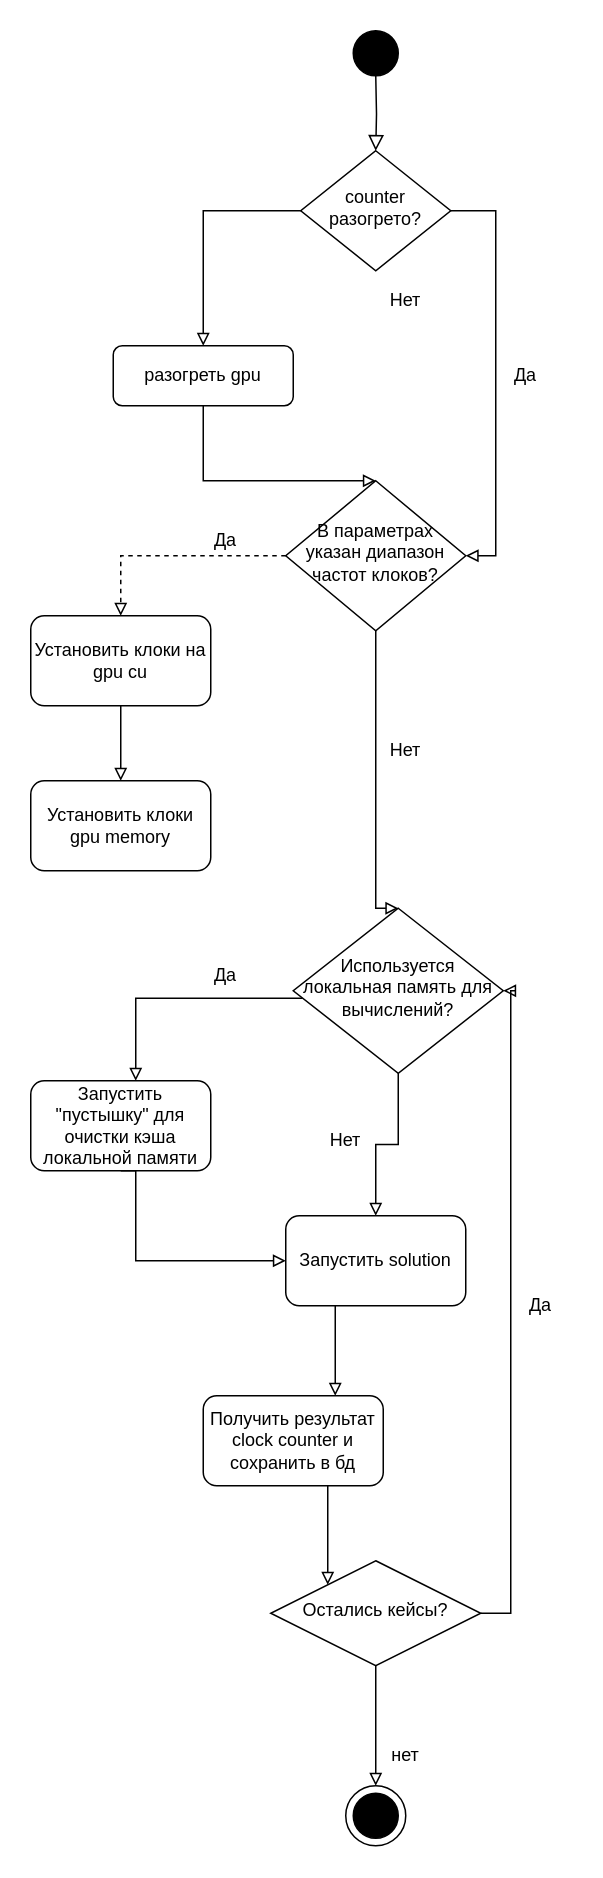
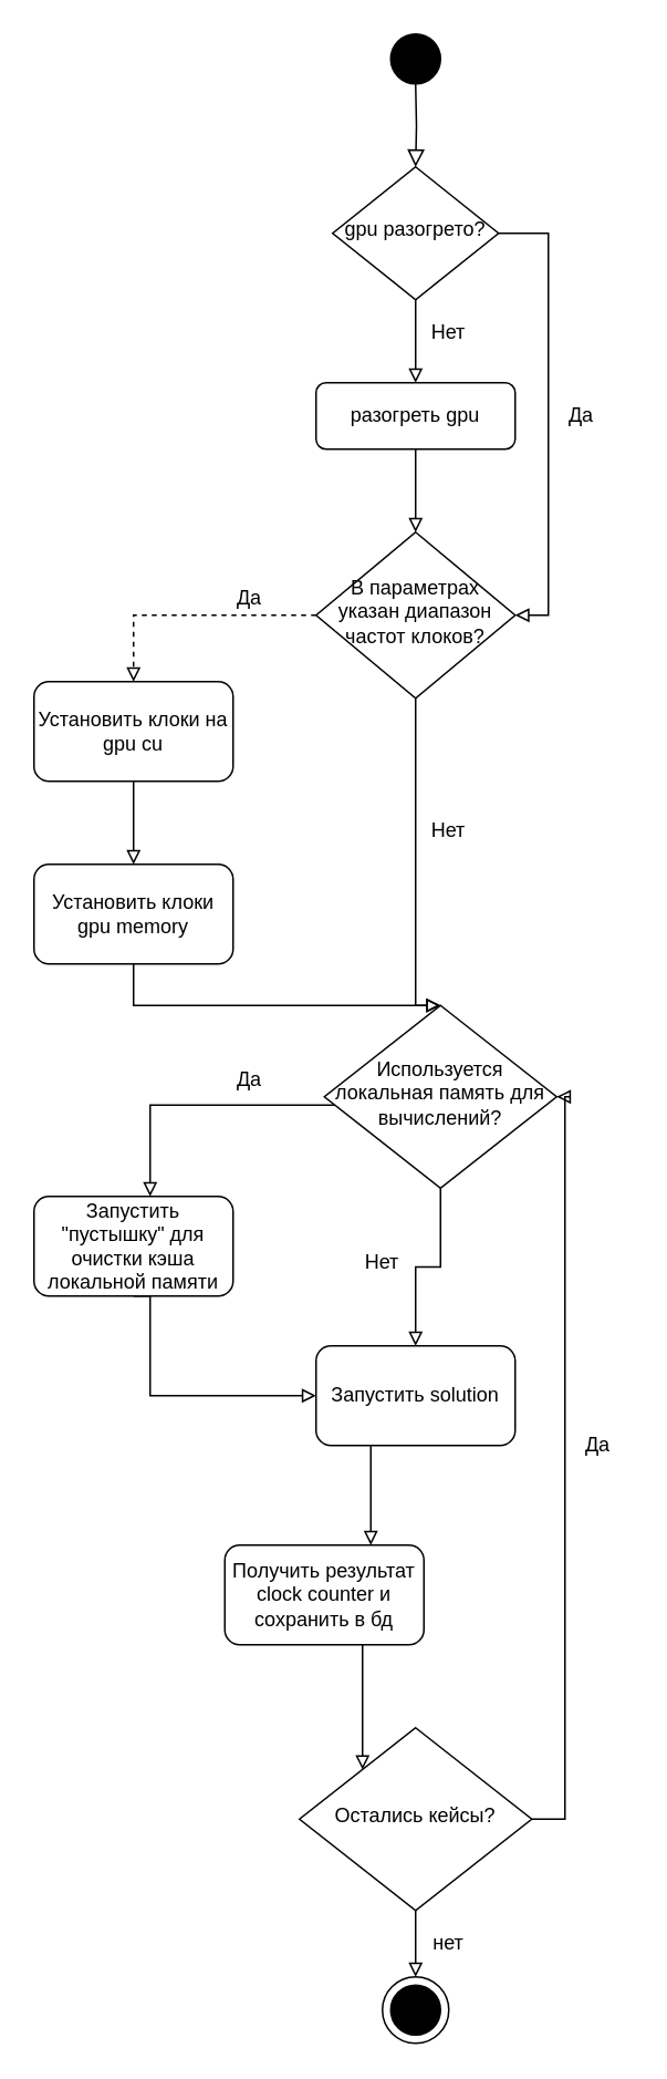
  <mxCell id="0" />
  <mxCell id="1" parent="0" />
  <mxCell id="2" value="" style="rounded=0;html=1;jettySize=auto;orthogonalLoop=1;fontSize=11;endArrow=block;endFill=0;endSize=8;strokeWidth=1;shadow=0;labelBackgroundColor=none;edgeStyle=orthogonalEdgeStyle;" parent="1" target="5" edge="1"><mxGeometry relative="1" as="geometry"><mxPoint x="250" y="50" as="sourcePoint" /></mxGeometry></mxCell>
  <mxCell id="3" style="edgeStyle=orthogonalEdgeStyle;rounded=0;orthogonalLoop=1;jettySize=auto;html=1;entryX=1;entryY=0.5;entryDx=0;entryDy=0;endArrow=block;endFill=0;" parent="1" source="5" target="9" edge="1"><mxGeometry relative="1" as="geometry"><Array as="points"><mxPoint x="330" y="140" /><mxPoint x="330" y="370" /></Array></mxGeometry></mxCell>
  <mxCell id="4" style="edgeStyle=orthogonalEdgeStyle;rounded=0;orthogonalLoop=1;jettySize=auto;html=1;endArrow=block;endFill=0;" parent="1" source="5" target="13" edge="1"><mxGeometry relative="1" as="geometry" /></mxCell>
- <mxCell id="5" value="counter разогрето?" style="rhombus;whiteSpace=wrap;html=1;shadow=0;fontFamily=Helvetica;fontSize=12;align=center;strokeWidth=1;spacing=6;spacingTop=-4;" parent="1" vertex="1"><mxGeometry x="200" y="100" width="100" height="80" as="geometry" /></mxCell>
+ <mxCell id="5" value="gpu разогрето?" style="rhombus;whiteSpace=wrap;html=1;shadow=0;fontFamily=Helvetica;fontSize=12;align=center;strokeWidth=1;spacing=6;spacingTop=-4;" parent="1" vertex="1"><mxGeometry x="200" y="100" width="100" height="80" as="geometry" /></mxCell>
  <mxCell id="6" style="edgeStyle=orthogonalEdgeStyle;rounded=0;orthogonalLoop=1;jettySize=auto;html=1;exitX=0.5;exitY=1;exitDx=0;exitDy=0;endArrow=block;endFill=0;" parent="1" source="13" target="9" edge="1"><mxGeometry relative="1" as="geometry"><Array as="points"><mxPoint x="250" y="320" /><mxPoint x="250" y="320" /></Array></mxGeometry></mxCell>
  <mxCell id="7" style="edgeStyle=orthogonalEdgeStyle;rounded=0;orthogonalLoop=1;jettySize=auto;html=1;endArrow=block;endFill=0;entryX=0.5;entryY=0;entryDx=0;entryDy=0;dashed=1;" parent="1" source="9" target="12" edge="1"><mxGeometry relative="1" as="geometry"><Array as="points"><mxPoint x="80" y="370" /></Array></mxGeometry></mxCell>
  <mxCell id="8" style="edgeStyle=orthogonalEdgeStyle;rounded=0;orthogonalLoop=1;jettySize=auto;html=1;endArrow=block;endFill=0;entryX=0.5;entryY=0;entryDx=0;entryDy=0;" parent="1" source="9" target="19" edge="1"><mxGeometry relative="1" as="geometry"><Array as="points"><mxPoint x="250" y="510" /><mxPoint x="250" y="510" /></Array><mxPoint x="190" y="620" as="targetPoint" /></mxGeometry></mxCell>
  <mxCell id="9" value="В параметрах указан диапазон частот клоков?" style="rhombus;whiteSpace=wrap;html=1;shadow=0;fontFamily=Helvetica;fontSize=12;align=center;strokeWidth=1;spacing=6;spacingTop=-4;" parent="1" vertex="1"><mxGeometry x="190" y="320" width="120" height="100" as="geometry" /></mxCell>
  <mxCell id="10" value="" style="ellipse;whiteSpace=wrap;html=1;aspect=fixed;fillColor=#000000;" parent="1" vertex="1"><mxGeometry x="235" y="20" width="30" height="30" as="geometry" /></mxCell>
  <mxCell id="11" style="edgeStyle=elbowEdgeStyle;rounded=0;orthogonalLoop=1;jettySize=auto;html=1;endArrow=block;endFill=0;" edge="1" parent="1" source="12" target="35"><mxGeometry relative="1" as="geometry" /></mxCell>
  <mxCell id="12" value="Установить клоки на gpu cu" style="rounded=1;whiteSpace=wrap;html=1;" parent="1" vertex="1"><mxGeometry x="20" y="410" width="120" height="60" as="geometry" /></mxCell>
- <mxCell id="13" value="разогреть gpu" style="rounded=1;whiteSpace=wrap;html=1;fontSize=12;glass=0;strokeWidth=1;shadow=0;" parent="1" vertex="1"><mxGeometry x="75" y="230" width="120" height="40" as="geometry" /></mxCell>
+ <mxCell id="13" value="разогреть gpu" style="rounded=1;whiteSpace=wrap;html=1;fontSize=12;glass=0;strokeWidth=1;shadow=0;" parent="1" vertex="1"><mxGeometry x="190" y="230" width="120" height="40" as="geometry" /></mxCell>
  <mxCell id="14" value="Да" style="text;html=1;strokeColor=none;fillColor=none;align=center;verticalAlign=middle;whiteSpace=wrap;rounded=0;" parent="1" vertex="1"><mxGeometry x="330" y="240" width="40" height="20" as="geometry" /></mxCell>
  <mxCell id="15" value="Нет" style="text;html=1;strokeColor=none;fillColor=none;align=center;verticalAlign=middle;whiteSpace=wrap;rounded=0;" parent="1" vertex="1"><mxGeometry x="250" y="190" width="40" height="20" as="geometry" /></mxCell>
  <mxCell id="16" value="Да" style="text;html=1;strokeColor=none;fillColor=none;align=center;verticalAlign=middle;whiteSpace=wrap;rounded=0;" parent="1" vertex="1"><mxGeometry x="130" y="350" width="40" height="20" as="geometry" /></mxCell>
  <mxCell id="17" style="edgeStyle=orthogonalEdgeStyle;rounded=0;orthogonalLoop=1;jettySize=auto;html=1;endArrow=block;endFill=0;" parent="1" source="19" target="20" edge="1"><mxGeometry relative="1" as="geometry"><Array as="points"><mxPoint x="90" y="665" /></Array></mxGeometry></mxCell>
  <mxCell id="18" style="edgeStyle=orthogonalEdgeStyle;rounded=0;orthogonalLoop=1;jettySize=auto;html=1;endArrow=block;endFill=0;entryX=0.5;entryY=0;entryDx=0;entryDy=0;" edge="1" parent="1" source="19" target="29"><mxGeometry relative="1" as="geometry"><Array as="points" /></mxGeometry></mxCell>
  <mxCell id="19" value="Используется локальная память для вычислений?" style="rhombus;whiteSpace=wrap;html=1;shadow=0;fontFamily=Helvetica;fontSize=12;align=center;strokeWidth=1;spacing=6;spacingTop=-4;" parent="1" vertex="1"><mxGeometry x="195" y="605" width="140" height="110" as="geometry" /></mxCell>
  <mxCell id="20" value="Запустить &quot;пустышку&quot; для очистки кэша локальной памяти" style="rounded=1;whiteSpace=wrap;html=1;" parent="1" vertex="1"><mxGeometry x="20" y="720" width="120" height="60" as="geometry" /></mxCell>
  <mxCell id="21" value="Да" style="text;html=1;strokeColor=none;fillColor=none;align=center;verticalAlign=middle;whiteSpace=wrap;rounded=0;" parent="1" vertex="1"><mxGeometry x="130" y="640" width="40" height="20" as="geometry" /></mxCell>
  <mxCell id="22" style="rounded=0;orthogonalLoop=1;jettySize=auto;html=1;endArrow=block;endFill=0;exitX=1;exitY=0.5;exitDx=0;exitDy=0;edgeStyle=elbowEdgeStyle;" parent="1" source="32" target="19" edge="1"><mxGeometry relative="1" as="geometry"><Array as="points"><mxPoint x="340" y="868" /></Array><mxPoint x="310" y="620" as="targetPoint" /></mxGeometry></mxCell>
  <mxCell id="23" value="" style="ellipse;whiteSpace=wrap;html=1;aspect=fixed;fillColor=#ffffff;" parent="1" vertex="1"><mxGeometry x="230" y="1190" width="40" height="40" as="geometry" /></mxCell>
  <mxCell id="24" value="" style="ellipse;whiteSpace=wrap;html=1;aspect=fixed;fillColor=#000000;" parent="1" vertex="1"><mxGeometry x="235" y="1195" width="30" height="30" as="geometry" /></mxCell>
  <mxCell id="25" value="нет" style="text;html=1;strokeColor=none;fillColor=none;align=center;verticalAlign=middle;whiteSpace=wrap;rounded=0;" parent="1" vertex="1"><mxGeometry x="250" y="1160" width="40" height="20" as="geometry" /></mxCell>
  <mxCell id="26" value="Да" style="text;html=1;strokeColor=none;fillColor=none;align=center;verticalAlign=middle;whiteSpace=wrap;rounded=0;" parent="1" vertex="1"><mxGeometry x="340" y="860" width="40" height="20" as="geometry" /></mxCell>
  <mxCell id="27" value="Нет" style="text;html=1;strokeColor=none;fillColor=none;align=center;verticalAlign=middle;whiteSpace=wrap;rounded=0;" parent="1" vertex="1"><mxGeometry x="250" y="490" width="40" height="20" as="geometry" /></mxCell>
  <mxCell id="28" style="edgeStyle=elbowEdgeStyle;rounded=0;orthogonalLoop=1;jettySize=auto;html=1;endArrow=block;endFill=0;" edge="1" parent="1" source="29" target="37"><mxGeometry relative="1" as="geometry" /></mxCell>
  <mxCell id="29" value="Запустить solution" style="rounded=1;whiteSpace=wrap;html=1;" vertex="1" parent="1"><mxGeometry x="190" y="810" width="120" height="60" as="geometry" /></mxCell>
  <mxCell id="30" value="Нет" style="text;html=1;strokeColor=none;fillColor=none;align=center;verticalAlign=middle;whiteSpace=wrap;rounded=0;" vertex="1" parent="1"><mxGeometry x="210" y="750" width="40" height="20" as="geometry" /></mxCell>
  <mxCell id="31" style="edgeStyle=elbowEdgeStyle;rounded=0;orthogonalLoop=1;jettySize=auto;html=1;entryX=0.5;entryY=0;entryDx=0;entryDy=0;endArrow=block;endFill=0;" edge="1" parent="1" source="32" target="23"><mxGeometry relative="1" as="geometry" /></mxCell>
- <mxCell id="32" value="Остались кейсы?" style="rhombus;whiteSpace=wrap;html=1;shadow=0;fontFamily=Helvetica;fontSize=12;align=center;strokeWidth=1;spacing=6;spacingTop=-4;" parent="1" vertex="1"><mxGeometry x="180" y="1040" width="140" height="70" as="geometry" /></mxCell>
+ <mxCell id="32" value="Остались кейсы?" style="rhombus;whiteSpace=wrap;html=1;shadow=0;fontFamily=Helvetica;fontSize=12;align=center;strokeWidth=1;spacing=6;spacingTop=-4;" parent="1" vertex="1"><mxGeometry x="180" y="1040" width="140" height="110" as="geometry" /></mxCell>
  <mxCell id="33" style="edgeStyle=orthogonalEdgeStyle;rounded=0;orthogonalLoop=1;jettySize=auto;html=1;endArrow=block;endFill=0;exitX=0.5;exitY=1;exitDx=0;exitDy=0;" edge="1" parent="1" source="20" target="29"><mxGeometry relative="1" as="geometry"><mxPoint x="50" y="900" as="sourcePoint" /><mxPoint x="250" y="870" as="targetPoint" /><Array as="points"><mxPoint x="90" y="840" /></Array></mxGeometry></mxCell>
+ <mxCell id="34" style="edgeStyle=elbowEdgeStyle;rounded=0;orthogonalLoop=1;jettySize=auto;html=1;endArrow=block;endFill=0;entryX=0.5;entryY=0;entryDx=0;entryDy=0;" edge="1" parent="1" source="35" target="19"><mxGeometry relative="1" as="geometry"><Array as="points"><mxPoint x="80" y="610" /></Array></mxGeometry></mxCell>
  <mxCell id="35" value="Установить клоки gpu memory" style="rounded=1;whiteSpace=wrap;html=1;" vertex="1" parent="1"><mxGeometry x="20" y="520" width="120" height="60" as="geometry" /></mxCell>
  <mxCell id="36" style="edgeStyle=elbowEdgeStyle;rounded=0;orthogonalLoop=1;jettySize=auto;html=1;endArrow=block;endFill=0;" edge="1" parent="1" source="37" target="32"><mxGeometry relative="1" as="geometry" /></mxCell>
  <mxCell id="37" value="Получить результат clock counter и сохранить в бд" style="rounded=1;whiteSpace=wrap;html=1;" vertex="1" parent="1"><mxGeometry x="135" y="930" width="120" height="60" as="geometry" /></mxCell>
